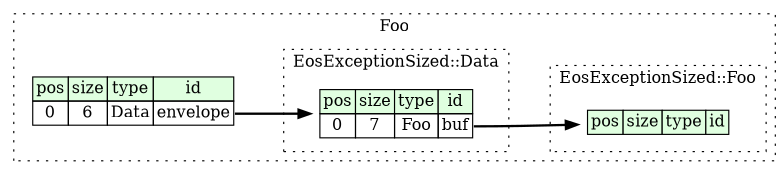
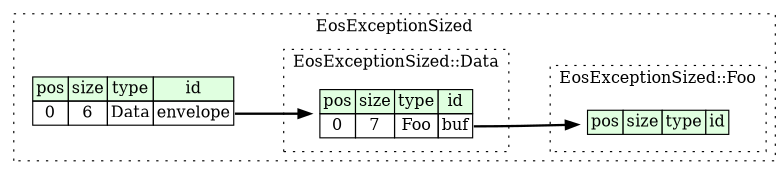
  digraph {
    rankdir=LR
    node [shape=plaintext]
    edge [style=bold]
    n1 [label=<<TABLE BORDER="0" CELLBORDER="1" CELLSPACING="0"> 				<TR><TD BGCOLOR="#E0FFE0">pos</TD><TD BGCOLOR="#E0FFE0">size</TD><TD BGCOLOR="#E0FFE0">type</TD><TD BGCOLOR="#E0FFE0">id</TD></TR> 				<TR><TD PORT="buf_pos">0</TD><TD PORT="buf_size">7</TD><TD>Foo</TD><TD PORT="buf_type">buf</TD></TR> 			</TABLE>>]
    n2 [label=<<TABLE BORDER="0" CELLBORDER="1" CELLSPACING="0"> 				<TR><TD BGCOLOR="#E0FFE0">pos</TD><TD BGCOLOR="#E0FFE0">size</TD><TD BGCOLOR="#E0FFE0">type</TD><TD BGCOLOR="#E0FFE0">id</TD></TR> 			</TABLE>>]
    n3 [label=<<TABLE BORDER="0" CELLBORDER="1" CELLSPACING="0"> 			<TR><TD BGCOLOR="#E0FFE0">pos</TD><TD BGCOLOR="#E0FFE0">size</TD><TD BGCOLOR="#E0FFE0">type</TD><TD BGCOLOR="#E0FFE0">id</TD></TR> 			<TR><TD PORT="envelope_pos">0</TD><TD PORT="envelope_size">6</TD><TD>Data</TD><TD PORT="envelope_type">envelope</TD></TR> 		</TABLE>>]
    subgraph cluster_1 {
-     label=Foo
+     label=EosExceptionSized
      style=dotted
      n3
      subgraph cluster_2 {
        label="EosExceptionSized::Data"
        style=dotted
        n1
      }
      subgraph cluster_3 {
        label="EosExceptionSized::Foo"
        style=dotted
        n2
      }
    }
    n1 -> n2 [tailport=buf_type]
    n3 -> n1 [tailport=envelope_type]
  }
